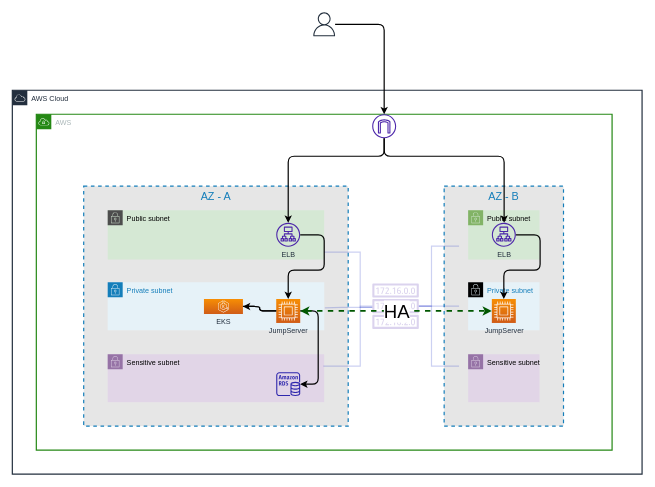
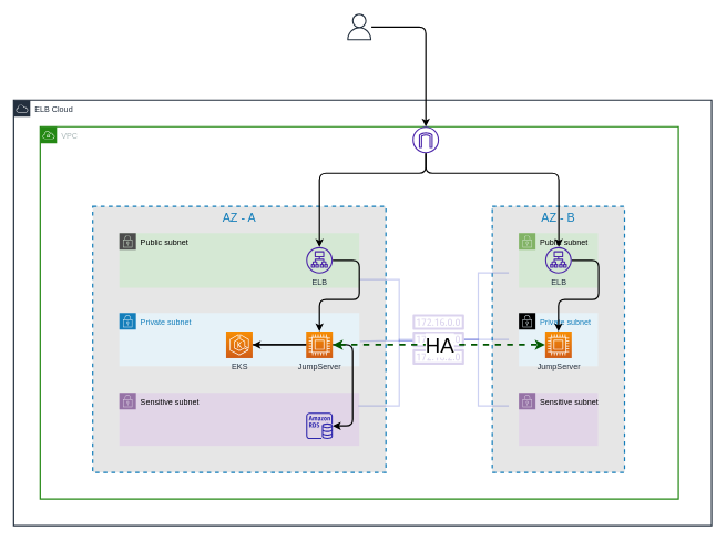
  <mxCell id="0" />
  <mxCell id="1" parent="0" />
- <mxCell id="2" value="AWS Cloud" style="points=[[0,0],[0.25,0],[0.5,0],[0.75,0],[1,0],[1,0.25],[1,0.5],[1,0.75],[1,1],[0.75,1],[0.5,1],[0.25,1],[0,1],[0,0.75],[0,0.5],[0,0.25]];outlineConnect=0;gradientColor=none;html=1;whiteSpace=wrap;fontSize=12;fontStyle=0;container=1;pointerEvents=0;collapsible=0;recursiveResize=0;shape=mxgraph.aws4.group;grIcon=mxgraph.aws4.group_aws_cloud;strokeColor=#232F3E;fillColor=default;verticalAlign=top;align=left;spacingLeft=30;fontColor=#232F3E;dashed=0;strokeWidth=2;" vertex="1" parent="1"><mxGeometry x="20" y="150" width="1050" height="640" as="geometry" /></mxCell>
- <mxCell id="3" value="AWS" style="points=[[0,0],[0.25,0],[0.5,0],[0.75,0],[1,0],[1,0.25],[1,0.5],[1,0.75],[1,1],[0.75,1],[0.5,1],[0.25,1],[0,1],[0,0.75],[0,0.5],[0,0.25]];outlineConnect=0;gradientColor=none;html=1;whiteSpace=wrap;fontSize=12;fontStyle=0;container=1;pointerEvents=0;collapsible=0;recursiveResize=0;shape=mxgraph.aws4.group;grIcon=mxgraph.aws4.group_vpc;strokeColor=#248814;fillColor=none;verticalAlign=top;align=left;spacingLeft=30;fontColor=#AAB7B8;dashed=0;strokeWidth=2;" vertex="1" parent="2"><mxGeometry x="40" y="40" width="960" height="560" as="geometry" /></mxCell>
+ <mxCell id="2" value="ELB Cloud" style="points=[[0,0],[0.25,0],[0.5,0],[0.75,0],[1,0],[1,0.25],[1,0.5],[1,0.75],[1,1],[0.75,1],[0.5,1],[0.25,1],[0,1],[0,0.75],[0,0.5],[0,0.25]];outlineConnect=0;gradientColor=none;html=1;whiteSpace=wrap;fontSize=12;fontStyle=0;container=1;pointerEvents=0;collapsible=0;recursiveResize=0;shape=mxgraph.aws4.group;grIcon=mxgraph.aws4.group_aws_cloud;strokeColor=#232F3E;fillColor=default;verticalAlign=top;align=left;spacingLeft=30;fontColor=#232F3E;dashed=0;strokeWidth=2;" vertex="1" parent="1"><mxGeometry x="20" y="150" width="1050" height="640" as="geometry" /></mxCell>
+ <mxCell id="3" value="VPC" style="points=[[0,0],[0.25,0],[0.5,0],[0.75,0],[1,0],[1,0.25],[1,0.5],[1,0.75],[1,1],[0.75,1],[0.5,1],[0.25,1],[0,1],[0,0.75],[0,0.5],[0,0.25]];outlineConnect=0;gradientColor=none;html=1;whiteSpace=wrap;fontSize=12;fontStyle=0;container=1;pointerEvents=0;collapsible=0;recursiveResize=0;shape=mxgraph.aws4.group;grIcon=mxgraph.aws4.group_vpc;strokeColor=#248814;fillColor=none;verticalAlign=top;align=left;spacingLeft=30;fontColor=#AAB7B8;dashed=0;strokeWidth=2;" vertex="1" parent="2"><mxGeometry x="40" y="40" width="960" height="560" as="geometry" /></mxCell>
  <mxCell id="4" value="AZ - B" style="fillColor=#E6E6E6;strokeColor=#147EBA;dashed=1;verticalAlign=top;fontStyle=0;fontColor=#147EBA;strokeWidth=2;fontSize=18;" vertex="1" parent="3"><mxGeometry x="680" y="120" width="199" height="400" as="geometry" /></mxCell>
  <mxCell id="5" value="AZ - A" style="fillColor=#E6E6E6;strokeColor=#147EBA;dashed=1;verticalAlign=top;fontStyle=0;fontColor=#147EBA;strokeWidth=2;fontSize=18;" vertex="1" parent="3"><mxGeometry x="79" y="120" width="441" height="400" as="geometry" /></mxCell>
  <mxCell id="6" value="Public subnet" style="points=[[0,0],[0.25,0],[0.5,0],[0.75,0],[1,0],[1,0.25],[1,0.5],[1,0.75],[1,1],[0.75,1],[0.5,1],[0.25,1],[0,1],[0,0.75],[0,0.5],[0,0.25]];outlineConnect=0;html=1;whiteSpace=wrap;fontSize=12;fontStyle=0;container=1;pointerEvents=0;collapsible=0;recursiveResize=0;shape=mxgraph.aws4.group;grIcon=mxgraph.aws4.group_security_group;grStroke=0;strokeColor=#4D4D4D;fillColor=#d5e8d4;verticalAlign=top;align=left;spacingLeft=30;dashed=0;strokeWidth=1;" vertex="1" parent="3"><mxGeometry x="119" y="160" width="361" height="82" as="geometry" /></mxCell>
  <mxCell id="7" value="ELB" style="sketch=0;outlineConnect=0;fontColor=#232F3E;gradientColor=none;fillColor=#4D27AA;strokeColor=none;dashed=0;verticalLabelPosition=bottom;verticalAlign=top;align=center;html=1;fontSize=12;fontStyle=0;aspect=fixed;pointerEvents=1;shape=mxgraph.aws4.application_load_balancer;" vertex="1" parent="6"><mxGeometry x="281" y="21" width="40" height="40" as="geometry" /></mxCell>
  <mxCell id="8" value="Private subnet" style="points=[[0,0],[0.25,0],[0.5,0],[0.75,0],[1,0],[1,0.25],[1,0.5],[1,0.75],[1,1],[0.75,1],[0.5,1],[0.25,1],[0,1],[0,0.75],[0,0.5],[0,0.25]];outlineConnect=0;gradientColor=none;html=1;whiteSpace=wrap;fontSize=12;fontStyle=0;container=1;pointerEvents=0;collapsible=0;recursiveResize=0;shape=mxgraph.aws4.group;grIcon=mxgraph.aws4.group_security_group;grStroke=0;strokeColor=#147EBA;fillColor=#E6F2F8;verticalAlign=top;align=left;spacingLeft=30;fontColor=#147EBA;dashed=0;" vertex="1" parent="3"><mxGeometry x="119" y="280" width="361" height="80" as="geometry" /></mxCell>
  <mxCell id="9" value="JumpServer" style="sketch=0;points=[[0,0,0],[0.25,0,0],[0.5,0,0],[0.75,0,0],[1,0,0],[0,1,0],[0.25,1,0],[0.5,1,0],[0.75,1,0],[1,1,0],[0,0.25,0],[0,0.5,0],[0,0.75,0],[1,0.25,0],[1,0.5,0],[1,0.75,0]];outlineConnect=0;fontColor=#232F3E;gradientColor=#F78E04;gradientDirection=north;fillColor=#D05C17;strokeColor=#ffffff;dashed=0;verticalLabelPosition=bottom;verticalAlign=top;align=center;html=1;fontSize=12;fontStyle=0;aspect=fixed;shape=mxgraph.aws4.resourceIcon;resIcon=mxgraph.aws4.compute;" vertex="1" parent="8"><mxGeometry x="281" y="28" width="40" height="40" as="geometry" /></mxCell>
  <mxCell id="10" value="Sensitive subnet" style="points=[[0,0],[0.25,0],[0.5,0],[0.75,0],[1,0],[1,0.25],[1,0.5],[1,0.75],[1,1],[0.75,1],[0.5,1],[0.25,1],[0,1],[0,0.75],[0,0.5],[0,0.25]];outlineConnect=0;html=1;whiteSpace=wrap;fontSize=12;fontStyle=0;container=1;pointerEvents=0;collapsible=0;recursiveResize=0;shape=mxgraph.aws4.group;grIcon=mxgraph.aws4.group_security_group;grStroke=0;strokeColor=#9673a6;fillColor=#e1d5e7;verticalAlign=top;align=left;spacingLeft=30;dashed=0;" vertex="1" parent="3"><mxGeometry x="119" y="400" width="361" height="80" as="geometry" /></mxCell>
  <mxCell id="11" value="" style="sketch=0;outlineConnect=0;fontColor=#232F3E;gradientColor=none;fillColor=#2E27AD;strokeColor=none;dashed=0;verticalLabelPosition=bottom;verticalAlign=top;align=center;html=1;fontSize=12;fontStyle=0;aspect=fixed;pointerEvents=1;shape=mxgraph.aws4.rds_instance;" vertex="1" parent="10"><mxGeometry x="281" y="30" width="40" height="40" as="geometry" /></mxCell>
  <mxCell id="12" style="edgeStyle=orthogonalEdgeStyle;rounded=0;orthogonalLoop=1;jettySize=auto;html=1;strokeWidth=2;endArrow=none;endFill=0;fillColor=#0050ef;strokeColor=#001DBC;opacity=20;" edge="1" parent="3" source="18"><mxGeometry relative="1" as="geometry"><mxPoint x="480" y="230" as="targetPoint" /><Array as="points"><mxPoint x="540" y="322" /><mxPoint x="540" y="230" /></Array></mxGeometry></mxCell>
  <mxCell id="13" style="edgeStyle=orthogonalEdgeStyle;rounded=0;orthogonalLoop=1;jettySize=auto;html=1;endArrow=none;endFill=0;strokeWidth=2;strokeColor=#001DBC;fillColor=#0050ef;opacity=20;" edge="1" parent="3" source="18"><mxGeometry relative="1" as="geometry"><mxPoint x="481" y="323" as="targetPoint" /><Array as="points"><mxPoint x="510" y="322" /><mxPoint x="510" y="322" /></Array></mxGeometry></mxCell>
  <mxCell id="14" style="edgeStyle=orthogonalEdgeStyle;rounded=0;orthogonalLoop=1;jettySize=auto;html=1;entryX=0.906;entryY=0.75;entryDx=0;entryDy=0;entryPerimeter=0;endArrow=none;endFill=0;strokeWidth=2;strokeColor=#001DBC;fillColor=#0050ef;opacity=20;" edge="1" parent="3" source="18" target="5"><mxGeometry relative="1" as="geometry" /></mxCell>
  <mxCell id="15" style="edgeStyle=orthogonalEdgeStyle;rounded=0;orthogonalLoop=1;jettySize=auto;html=1;entryX=0.125;entryY=0.25;entryDx=0;entryDy=0;entryPerimeter=0;endArrow=none;endFill=0;strokeWidth=2;strokeColor=#001DBC;fillColor=#0050ef;opacity=20;" edge="1" parent="3" source="18" target="4"><mxGeometry relative="1" as="geometry" /></mxCell>
  <mxCell id="16" style="edgeStyle=orthogonalEdgeStyle;rounded=0;orthogonalLoop=1;jettySize=auto;html=1;entryX=0.125;entryY=0.5;entryDx=0;entryDy=0;entryPerimeter=0;endArrow=none;endFill=0;strokeWidth=2;strokeColor=#001DBC;fillColor=#0050ef;opacity=20;" edge="1" parent="3" source="18" target="4"><mxGeometry relative="1" as="geometry" /></mxCell>
  <mxCell id="17" style="edgeStyle=orthogonalEdgeStyle;rounded=0;orthogonalLoop=1;jettySize=auto;html=1;entryX=0.125;entryY=0.75;entryDx=0;entryDy=0;entryPerimeter=0;endArrow=none;endFill=0;strokeWidth=2;strokeColor=#001DBC;fillColor=#0050ef;opacity=20;" edge="1" parent="3" source="18" target="4"><mxGeometry relative="1" as="geometry" /></mxCell>
  <mxCell id="18" value="" style="sketch=0;outlineConnect=0;fontColor=#232F3E;gradientColor=none;fillColor=#4D27AA;strokeColor=none;dashed=0;verticalLabelPosition=bottom;verticalAlign=top;align=center;html=1;fontSize=12;fontStyle=0;aspect=fixed;pointerEvents=1;shape=mxgraph.aws4.route_table;opacity=20;" vertex="1" parent="3"><mxGeometry x="560" y="282" width="78" height="76" as="geometry" /></mxCell>
  <mxCell id="19" value="" style="sketch=0;outlineConnect=0;fontColor=#232F3E;gradientColor=none;fillColor=#4D27AA;strokeColor=none;dashed=0;verticalLabelPosition=bottom;verticalAlign=top;align=center;html=1;fontSize=12;fontStyle=0;aspect=fixed;pointerEvents=1;shape=mxgraph.aws4.internet_gateway;" vertex="1" parent="3"><mxGeometry x="560" width="40" height="40" as="geometry" /></mxCell>
  <mxCell id="20" style="edgeStyle=orthogonalEdgeStyle;rounded=1;orthogonalLoop=1;jettySize=auto;html=1;strokeWidth=2;startArrow=none;" edge="1" parent="3" target="11"><mxGeometry relative="1" as="geometry"><mxPoint x="440" y="328" as="sourcePoint" /><Array as="points"><mxPoint x="470" y="328" /><mxPoint x="470" y="450" /></Array></mxGeometry></mxCell>
  <mxCell id="21" value="Public subnet" style="points=[[0,0],[0.25,0],[0.5,0],[0.75,0],[1,0],[1,0.25],[1,0.5],[1,0.75],[1,1],[0.75,1],[0.5,1],[0.25,1],[0,1],[0,0.75],[0,0.5],[0,0.25]];outlineConnect=0;html=1;whiteSpace=wrap;fontSize=12;fontStyle=0;container=1;pointerEvents=0;collapsible=0;recursiveResize=0;shape=mxgraph.aws4.group;grIcon=mxgraph.aws4.group_security_group;grStroke=0;strokeColor=#82b366;fillColor=#d5e8d4;verticalAlign=top;align=left;spacingLeft=30;dashed=0;" vertex="1" parent="3"><mxGeometry x="720" y="160" width="119" height="82" as="geometry" /></mxCell>
  <mxCell id="22" value="Private subnet" style="points=[[0,0],[0.25,0],[0.5,0],[0.75,0],[1,0],[1,0.25],[1,0.5],[1,0.75],[1,1],[0.75,1],[0.5,1],[0.25,1],[0,1],[0,0.75],[0,0.5],[0,0.25]];outlineConnect=0;gradientColor=none;html=1;whiteSpace=wrap;fontSize=12;fontStyle=0;container=1;pointerEvents=0;collapsible=0;recursiveResize=0;shape=mxgraph.aws4.group;grIcon=mxgraph.aws4.group_security_group;grStroke=0;strokeColor=#000000;fillColor=#E6F2F8;verticalAlign=top;align=left;spacingLeft=30;fontColor=#147EBA;dashed=0;" vertex="1" parent="3"><mxGeometry x="720" y="280" width="119" height="80" as="geometry" /></mxCell>
  <mxCell id="23" value="JumpServer" style="sketch=0;points=[[0,0,0],[0.25,0,0],[0.5,0,0],[0.75,0,0],[1,0,0],[0,1,0],[0.25,1,0],[0.5,1,0],[0.75,1,0],[1,1,0],[0,0.25,0],[0,0.5,0],[0,0.75,0],[1,0.25,0],[1,0.5,0],[1,0.75,0]];outlineConnect=0;fontColor=#232F3E;gradientColor=#F78E04;gradientDirection=north;fillColor=#D05C17;strokeColor=#ffffff;dashed=0;verticalLabelPosition=bottom;verticalAlign=top;align=center;html=1;fontSize=12;fontStyle=0;aspect=fixed;shape=mxgraph.aws4.resourceIcon;resIcon=mxgraph.aws4.compute;" vertex="1" parent="22"><mxGeometry x="39.5" y="28" width="40" height="40" as="geometry" /></mxCell>
  <mxCell id="24" value="Sensitive&amp;nbsp;subnet" style="points=[[0,0],[0.25,0],[0.5,0],[0.75,0],[1,0],[1,0.25],[1,0.5],[1,0.75],[1,1],[0.75,1],[0.5,1],[0.25,1],[0,1],[0,0.75],[0,0.5],[0,0.25]];outlineConnect=0;html=1;whiteSpace=wrap;fontSize=12;fontStyle=0;container=1;pointerEvents=0;collapsible=0;recursiveResize=0;shape=mxgraph.aws4.group;grIcon=mxgraph.aws4.group_security_group;grStroke=0;strokeColor=#9673a6;fillColor=#e1d5e7;verticalAlign=top;align=left;spacingLeft=30;dashed=0;" vertex="1" parent="3"><mxGeometry x="720" y="400" width="119" height="80" as="geometry" /></mxCell>
  <mxCell id="25" style="edgeStyle=orthogonalEdgeStyle;rounded=1;orthogonalLoop=1;jettySize=auto;html=1;strokeWidth=2;startArrow=classic;startFill=1;endArrow=none;endFill=0;" edge="1" parent="3" source="7" target="19"><mxGeometry relative="1" as="geometry"><Array as="points"><mxPoint x="420" y="70" /><mxPoint x="580" y="70" /></Array></mxGeometry></mxCell>
  <mxCell id="26" style="edgeStyle=orthogonalEdgeStyle;rounded=1;orthogonalLoop=1;jettySize=auto;html=1;startArrow=none;startFill=0;endArrow=classic;endFill=1;strokeWidth=2;" edge="1" parent="3" source="7" target="9"><mxGeometry relative="1" as="geometry"><Array as="points"><mxPoint x="480" y="201" /><mxPoint x="480" y="260" /><mxPoint x="420" y="260" /></Array></mxGeometry></mxCell>
  <mxCell id="27" style="edgeStyle=orthogonalEdgeStyle;rounded=1;orthogonalLoop=1;jettySize=auto;html=1;startArrow=none;startFill=0;endArrow=classic;endFill=1;strokeWidth=2;" edge="1" parent="3" source="9" target="28"><mxGeometry relative="1" as="geometry" /></mxCell>
- <mxCell id="28" value="EKS" style="sketch=0;points=[[0,0,0],[0.25,0,0],[0.5,0,0],[0.75,0,0],[1,0,0],[0,1,0],[0.25,1,0],[0.5,1,0],[0.75,1,0],[1,1,0],[0,0.25,0],[0,0.5,0],[0,0.75,0],[1,0.25,0],[1,0.5,0],[1,0.75,0]];outlineConnect=0;fontColor=#232F3E;gradientColor=#F78E04;gradientDirection=north;fillColor=#D05C17;strokeColor=#ffffff;dashed=0;verticalLabelPosition=bottom;verticalAlign=top;align=center;html=1;fontSize=12;fontStyle=0;aspect=fixed;shape=mxgraph.aws4.resourceIcon;resIcon=mxgraph.aws4.eks;" vertex="1" parent="3"><mxGeometry x="279.5" y="308" width="65" height="25" as="geometry" /></mxCell>
+ <mxCell id="28" value="EKS" style="sketch=0;points=[[0,0,0],[0.25,0,0],[0.5,0,0],[0.75,0,0],[1,0,0],[0,1,0],[0.25,1,0],[0.5,1,0],[0.75,1,0],[1,1,0],[0,0.25,0],[0,0.5,0],[0,0.75,0],[1,0.25,0],[1,0.5,0],[1,0.75,0]];outlineConnect=0;fontColor=#232F3E;gradientColor=#F78E04;gradientDirection=north;fillColor=#D05C17;strokeColor=#ffffff;dashed=0;verticalLabelPosition=bottom;verticalAlign=top;align=center;html=1;fontSize=12;fontStyle=0;aspect=fixed;shape=mxgraph.aws4.resourceIcon;resIcon=mxgraph.aws4.eks;" vertex="1" parent="3"><mxGeometry x="279.5" y="308" width="40" height="40" as="geometry" /></mxCell>
  <mxCell id="29" value="" style="edgeStyle=orthogonalEdgeStyle;rounded=1;orthogonalLoop=1;jettySize=auto;html=1;strokeWidth=2;exitX=0;exitY=0.5;exitDx=0;exitDy=0;exitPerimeter=0;endArrow=none;" edge="1" parent="3" source="9" target="28"><mxGeometry relative="1" as="geometry"><mxPoint x="560" y="688" as="sourcePoint" /><mxPoint x="459.04" y="790.05" as="targetPoint" /></mxGeometry></mxCell>
  <mxCell id="30" style="edgeStyle=orthogonalEdgeStyle;rounded=1;orthogonalLoop=1;jettySize=auto;html=1;startArrow=none;startFill=0;endArrow=classic;endFill=1;strokeWidth=2;" edge="1" parent="3" source="19" target="32"><mxGeometry relative="1" as="geometry"><Array as="points"><mxPoint x="580" y="70" /><mxPoint x="780" y="70" /></Array></mxGeometry></mxCell>
  <mxCell id="31" style="edgeStyle=orthogonalEdgeStyle;rounded=1;orthogonalLoop=1;jettySize=auto;html=1;entryX=0.5;entryY=0;entryDx=0;entryDy=0;entryPerimeter=0;startArrow=none;startFill=0;endArrow=classic;endFill=1;strokeWidth=2;" edge="1" parent="3" source="32" target="23"><mxGeometry relative="1" as="geometry"><Array as="points"><mxPoint x="840" y="201" /><mxPoint x="840" y="260" /><mxPoint x="780" y="260" /><mxPoint x="780" y="308" /></Array></mxGeometry></mxCell>
  <mxCell id="32" value="ELB" style="sketch=0;outlineConnect=0;fontColor=#232F3E;gradientColor=none;fillColor=#4D27AA;strokeColor=none;dashed=0;verticalLabelPosition=bottom;verticalAlign=top;align=center;html=1;fontSize=12;fontStyle=0;aspect=fixed;pointerEvents=1;shape=mxgraph.aws4.application_load_balancer;" vertex="1" parent="3"><mxGeometry x="759.5" y="181" width="40" height="40" as="geometry" /></mxCell>
  <mxCell id="33" style="edgeStyle=orthogonalEdgeStyle;rounded=0;orthogonalLoop=1;jettySize=auto;html=1;startArrow=classic;startFill=1;endArrow=classic;endFill=1;dashed=1;strokeWidth=3;fillColor=#008a00;strokeColor=#005700;" edge="1" parent="3" source="9" target="23"><mxGeometry relative="1" as="geometry" /></mxCell>
  <mxCell id="34" value="HA" style="edgeLabel;html=1;align=center;verticalAlign=middle;resizable=0;points=[];fontSize=31;" vertex="1" connectable="0" parent="33"><mxGeometry x="0.442" y="-1" relative="1" as="geometry"><mxPoint x="-70" y="-1" as="offset" /></mxGeometry></mxCell>
  <mxCell id="35" style="edgeStyle=orthogonalEdgeStyle;rounded=1;orthogonalLoop=1;jettySize=auto;html=1;startArrow=none;startFill=0;endArrow=classic;endFill=1;strokeWidth=2;" edge="1" parent="1" source="36" target="19"><mxGeometry relative="1" as="geometry" /></mxCell>
  <mxCell id="36" value="" style="sketch=0;outlineConnect=0;fontColor=#232F3E;gradientColor=none;fillColor=#232F3D;strokeColor=none;dashed=0;verticalLabelPosition=bottom;verticalAlign=top;align=center;html=1;fontSize=12;fontStyle=0;aspect=fixed;pointerEvents=1;shape=mxgraph.aws4.user;" vertex="1" parent="1"><mxGeometry x="520" y="20" width="40" height="40" as="geometry" /></mxCell>
